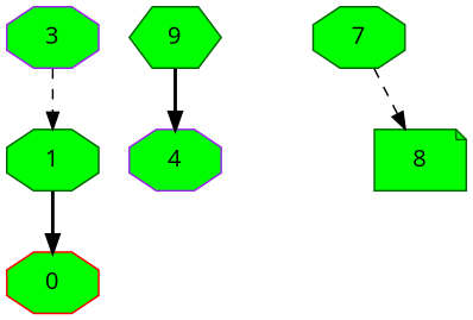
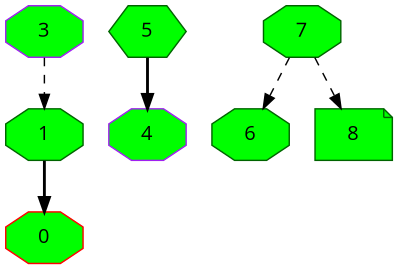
  digraph {
    fontname="Open Sans"
    node [color=darkgreen fillcolor=green fontname="Open Sans" shape=octagon style=filled]
    edge [fontname="Open Sans" style=dashed]
    3 [color=purple]
    1
    0 [color=red]
-   5 [shape=hexagon label=9]
+   5 [shape=hexagon]
    4 [color=purple]
    7
+   6
    8 [shape=note]
    3 -> 1
    1 -> 0 [style=bold]
    5 -> 4 [style=bold]
+   7 -> 6
    7 -> 8
  }
